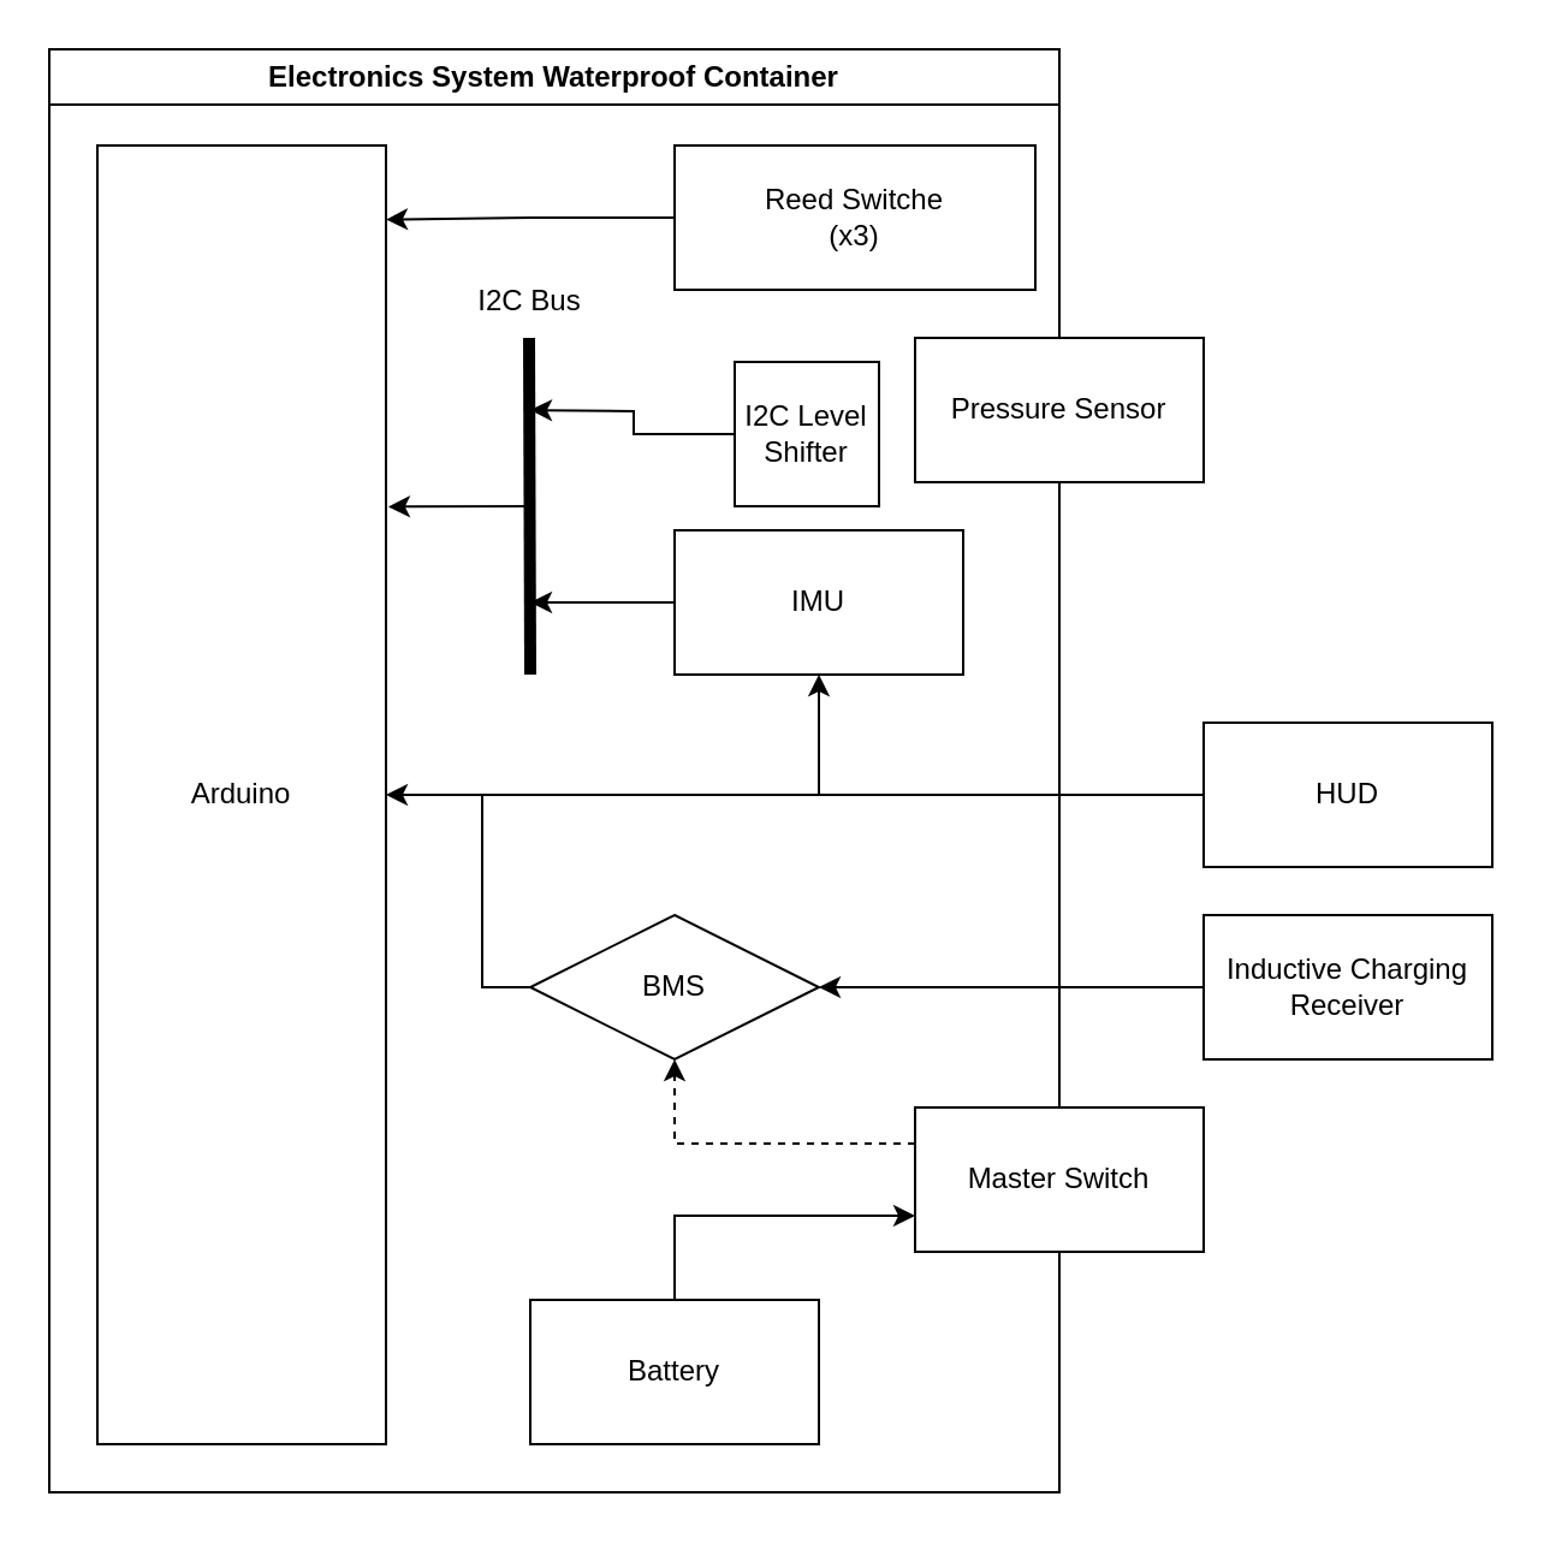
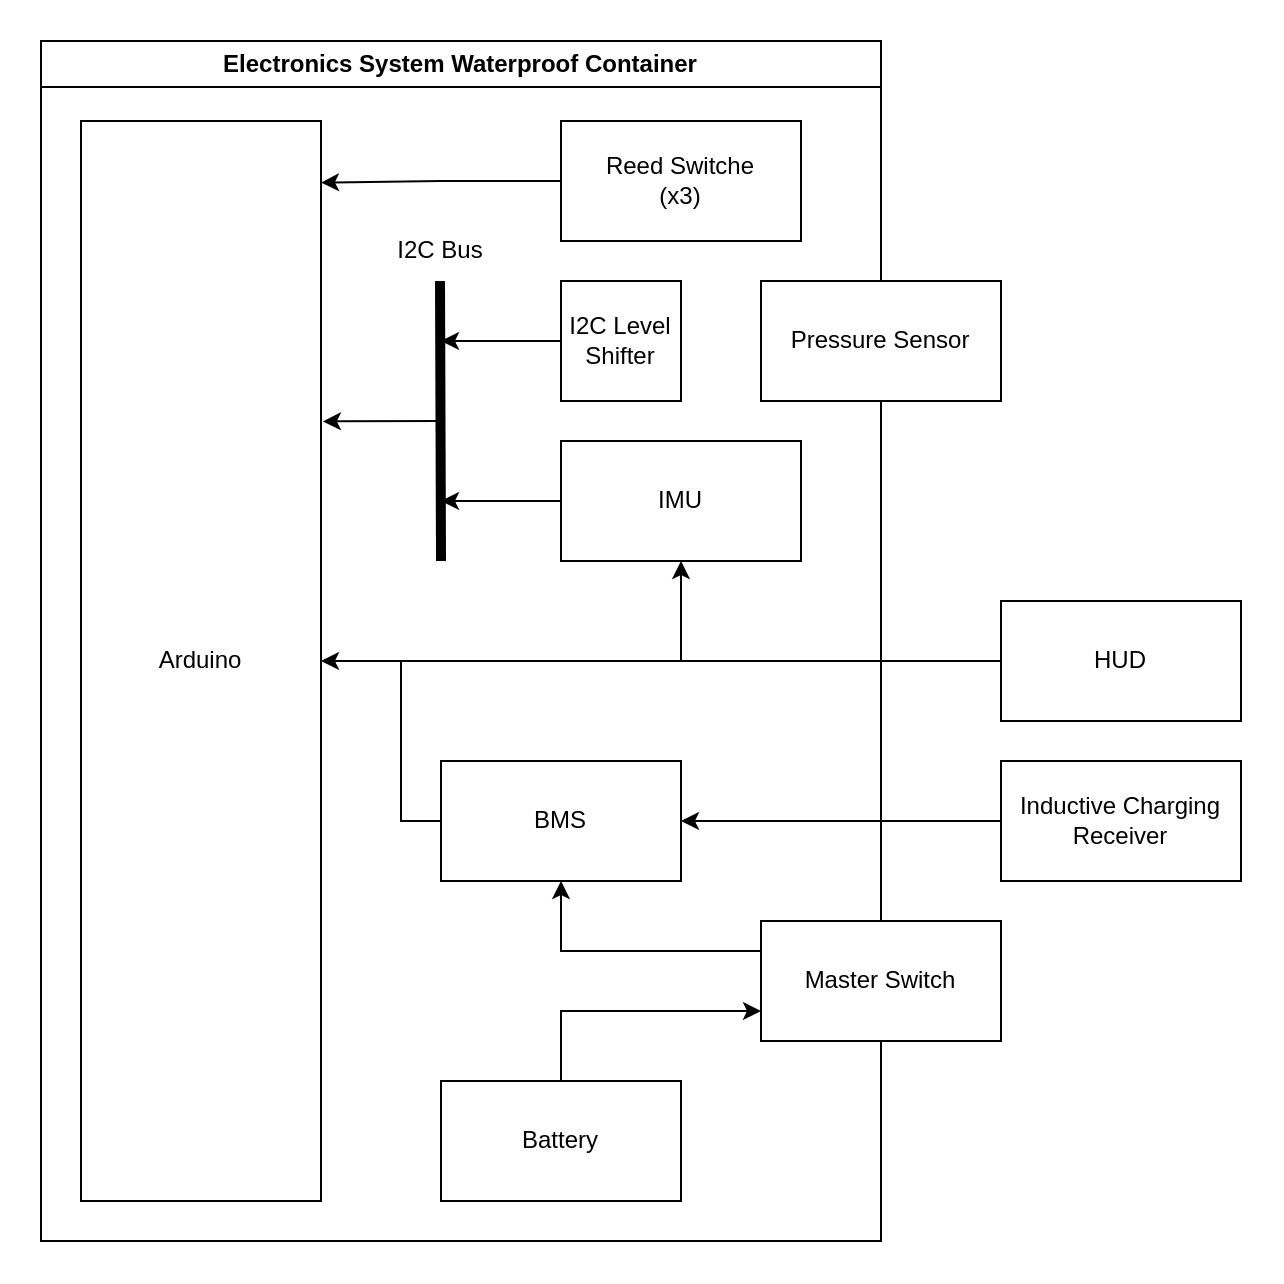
  <mxCell id="0" />
  <mxCell id="1" parent="0" />
  <mxCell id="2" value="Electronics System Waterproof Container" style="swimlane;whiteSpace=wrap;html=1;" vertex="1" parent="1"><mxGeometry x="20" y="20" width="420" height="600" as="geometry"><mxRectangle x="180" y="120" width="260" height="30" as="alternateBounds" /></mxGeometry></mxCell>
  <mxCell id="3" value="" style="endArrow=classic;html=1;rounded=0;entryX=1.008;entryY=0.28;entryDx=0;entryDy=0;entryPerimeter=0;" edge="1" parent="2"><mxGeometry width="50" height="50" relative="1" as="geometry"><mxPoint x="200.0" y="190" as="sourcePoint" /><mxPoint x="140.96" y="190.2" as="targetPoint" /></mxGeometry></mxCell>
  <mxCell id="4" value="Arduino" style="rounded=0;whiteSpace=wrap;html=1;" vertex="1" parent="1"><mxGeometry x="40" y="60" width="120" height="540" as="geometry" /></mxCell>
  <mxCell id="5" style="edgeStyle=orthogonalEdgeStyle;rounded=0;orthogonalLoop=1;jettySize=auto;html=1;exitX=0;exitY=0.5;exitDx=0;exitDy=0;" edge="1" parent="1" source="6"><mxGeometry relative="1" as="geometry"><mxPoint x="220" y="170" as="targetPoint" /></mxGeometry></mxCell>
- <mxCell id="6" value="I2C Level Shifter" style="rounded=0;whiteSpace=wrap;html=1;" vertex="1" parent="1"><mxGeometry x="305" y="150" width="60" height="60" as="geometry" /></mxCell>
+ <mxCell id="6" value="I2C Level Shifter" style="rounded=0;whiteSpace=wrap;html=1;" vertex="1" parent="1"><mxGeometry x="280" y="140" width="60" height="60" as="geometry" /></mxCell>
  <mxCell id="7" value="Pressure Sensor" style="rounded=0;whiteSpace=wrap;html=1;" vertex="1" parent="1"><mxGeometry x="380" y="140" width="120" height="60" as="geometry" /></mxCell>
  <mxCell id="8" style="edgeStyle=orthogonalEdgeStyle;rounded=0;orthogonalLoop=1;jettySize=auto;html=1;exitX=0;exitY=0.5;exitDx=0;exitDy=0;entryX=1;entryY=0.5;entryDx=0;entryDy=0;" edge="1" parent="1" source="9" target="4"><mxGeometry relative="1" as="geometry" /></mxCell>
  <mxCell id="9" value="HUD" style="rounded=0;whiteSpace=wrap;html=1;" vertex="1" parent="1"><mxGeometry x="500" y="300" width="120" height="60" as="geometry" /></mxCell>
  <mxCell id="10" style="edgeStyle=orthogonalEdgeStyle;rounded=0;orthogonalLoop=1;jettySize=auto;html=1;exitX=0;exitY=0.5;exitDx=0;exitDy=0;" edge="1" parent="1" source="11"><mxGeometry relative="1" as="geometry"><mxPoint x="220" y="250" as="targetPoint" /></mxGeometry></mxCell>
  <mxCell id="11" value="IMU" style="rounded=0;whiteSpace=wrap;html=1;" vertex="1" parent="1"><mxGeometry x="280" y="220" width="120" height="60" as="geometry" /></mxCell>
- <mxCell id="12" value="BMS" style="rhombus;whiteSpace=wrap;html=1;" vertex="1" parent="1"><mxGeometry x="220" y="380" width="120" height="60" as="geometry" /></mxCell>
+ <mxCell id="12" value="BMS" style="rounded=0;whiteSpace=wrap;html=1;" vertex="1" parent="1"><mxGeometry x="220" y="380" width="120" height="60" as="geometry" /></mxCell>
  <mxCell id="13" style="edgeStyle=orthogonalEdgeStyle;rounded=0;orthogonalLoop=1;jettySize=auto;html=1;exitX=0;exitY=0.5;exitDx=0;exitDy=0;entryX=1;entryY=0.5;entryDx=0;entryDy=0;" edge="1" parent="1" source="14" target="12"><mxGeometry relative="1" as="geometry" /></mxCell>
  <mxCell id="14" value="Inductive Charging Receiver" style="rounded=0;whiteSpace=wrap;html=1;" vertex="1" parent="1"><mxGeometry x="500" y="380" width="120" height="60" as="geometry" /></mxCell>
  <mxCell id="15" value="" style="endArrow=none;html=1;rounded=0;strokeWidth=5;" edge="1" parent="1"><mxGeometry width="50" height="50" relative="1" as="geometry"><mxPoint x="220" y="280" as="sourcePoint" /><mxPoint x="219.5" y="140" as="targetPoint" /></mxGeometry></mxCell>
  <mxCell id="16" style="edgeStyle=orthogonalEdgeStyle;rounded=0;orthogonalLoop=1;jettySize=auto;html=1;exitX=0.5;exitY=0;exitDx=0;exitDy=0;entryX=0;entryY=0.75;entryDx=0;entryDy=0;" edge="1" parent="1" source="17" target="20"><mxGeometry relative="1" as="geometry" /></mxCell>
  <mxCell id="17" value="Battery" style="rounded=0;whiteSpace=wrap;html=1;" vertex="1" parent="1"><mxGeometry x="220" y="540" width="120" height="60" as="geometry" /></mxCell>
  <mxCell id="18" value="I2C Bus" style="text;html=1;align=center;verticalAlign=middle;whiteSpace=wrap;rounded=0;" vertex="1" parent="1"><mxGeometry x="190" y="110" width="60" height="30" as="geometry" /></mxCell>
- <mxCell id="19" style="edgeStyle=orthogonalEdgeStyle;rounded=0;orthogonalLoop=1;jettySize=auto;html=1;exitX=0;exitY=0.25;exitDx=0;exitDy=0;entryX=0.5;entryY=1;entryDx=0;entryDy=0;dashed=1;" edge="1" parent="1" source="20" target="12"><mxGeometry relative="1" as="geometry" /></mxCell>
+ <mxCell id="19" style="edgeStyle=orthogonalEdgeStyle;rounded=0;orthogonalLoop=1;jettySize=auto;html=1;exitX=0;exitY=0.25;exitDx=0;exitDy=0;entryX=0.5;entryY=1;entryDx=0;entryDy=0;" edge="1" parent="1" source="20" target="12"><mxGeometry relative="1" as="geometry" /></mxCell>
  <mxCell id="20" value="Master Switch" style="rounded=0;whiteSpace=wrap;html=1;" vertex="1" parent="1"><mxGeometry x="380" y="460" width="120" height="60" as="geometry" /></mxCell>
- <mxCell id="21" value="Reed&amp;nbsp;&lt;span style=&quot;background-color: transparent; color: light-dark(rgb(0, 0, 0), rgb(255, 255, 255));&quot;&gt;Switche&lt;/span&gt;&lt;div&gt;&lt;span style=&quot;background-color: transparent; color: light-dark(rgb(0, 0, 0), rgb(255, 255, 255));&quot;&gt;(x3)&lt;/span&gt;&lt;/div&gt;" style="rounded=0;whiteSpace=wrap;html=1;" vertex="1" parent="1"><mxGeometry x="280" y="60" width="150" height="60" as="geometry" /></mxCell>
+ <mxCell id="21" value="Reed&amp;nbsp;&lt;span style=&quot;background-color: transparent; color: light-dark(rgb(0, 0, 0), rgb(255, 255, 255));&quot;&gt;Switche&lt;/span&gt;&lt;div&gt;&lt;span style=&quot;background-color: transparent; color: light-dark(rgb(0, 0, 0), rgb(255, 255, 255));&quot;&gt;(x3)&lt;/span&gt;&lt;/div&gt;" style="rounded=0;whiteSpace=wrap;html=1;" vertex="1" parent="1"><mxGeometry x="280" y="60" width="120" height="60" as="geometry" /></mxCell>
  <mxCell id="22" style="edgeStyle=orthogonalEdgeStyle;rounded=0;orthogonalLoop=1;jettySize=auto;html=1;exitX=0;exitY=0.5;exitDx=0;exitDy=0;entryX=1;entryY=0.057;entryDx=0;entryDy=0;entryPerimeter=0;" edge="1" parent="1" source="21" target="4"><mxGeometry relative="1" as="geometry" /></mxCell>
  <mxCell id="23" style="edgeStyle=orthogonalEdgeStyle;rounded=0;orthogonalLoop=1;jettySize=auto;html=1;exitX=0;exitY=0.5;exitDx=0;exitDy=0;" edge="1" parent="1" source="12" target="11"><mxGeometry relative="1" as="geometry" /></mxCell>
